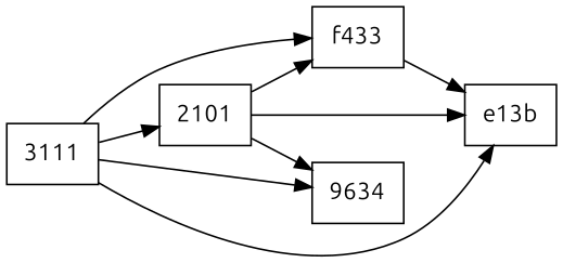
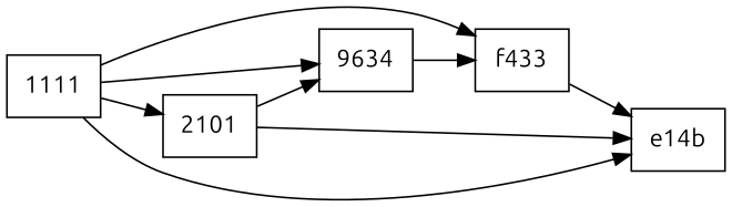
  digraph {
    fontname=Ubuntu
    rankdir=LR
    node [fontname=Ubuntu shape=box]
    edge [fontname=Ubuntu]
    n1 [label=f433]
-   1111 [label=3111]
+   1111
    2101
    9634
-   e13b
+   e13b [label=e14b]
    n1 -> e13b
    1111 -> n1
    1111 -> 2101
    1111 -> 9634
    1111 -> e13b
-   2101 -> n1
+   9634 -> n1
    2101 -> 9634
    2101 -> e13b
  }
